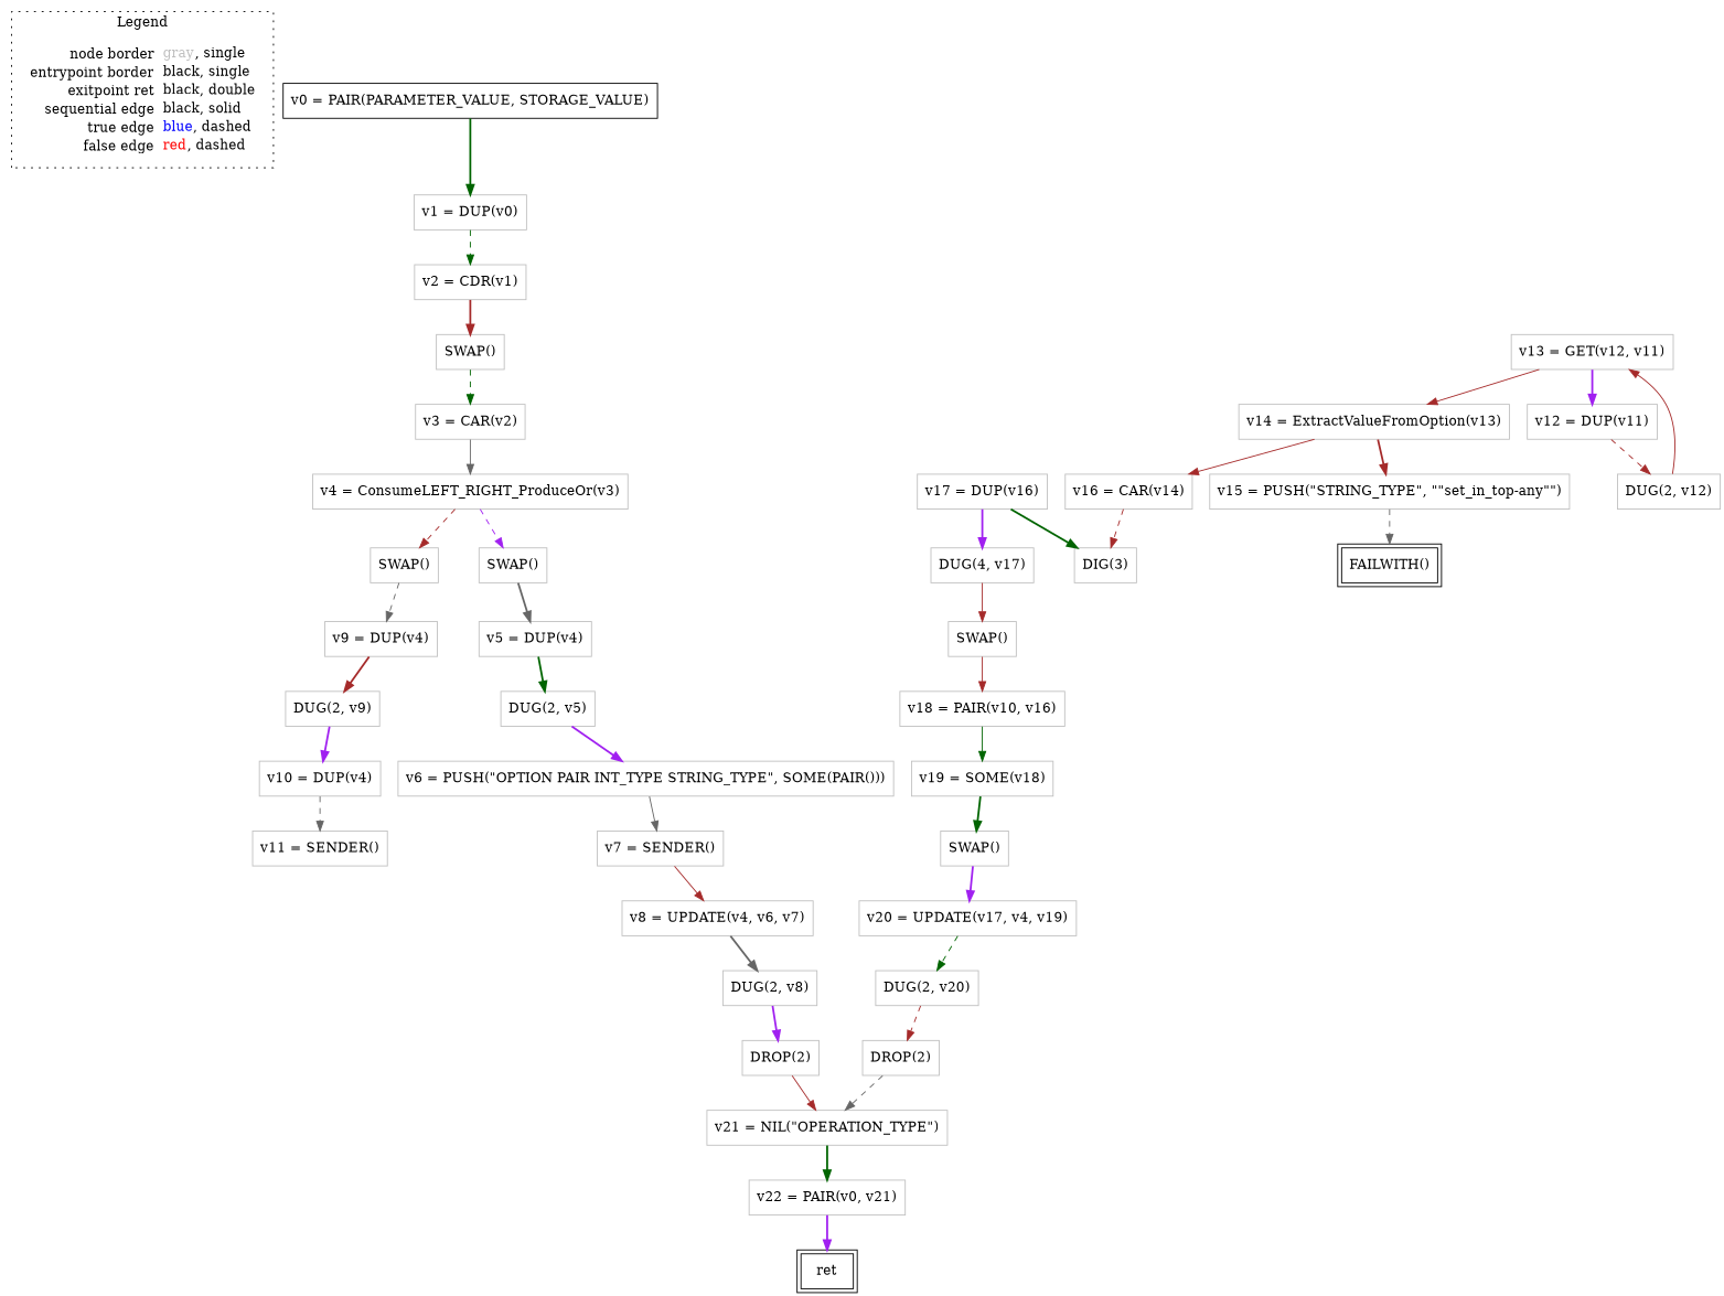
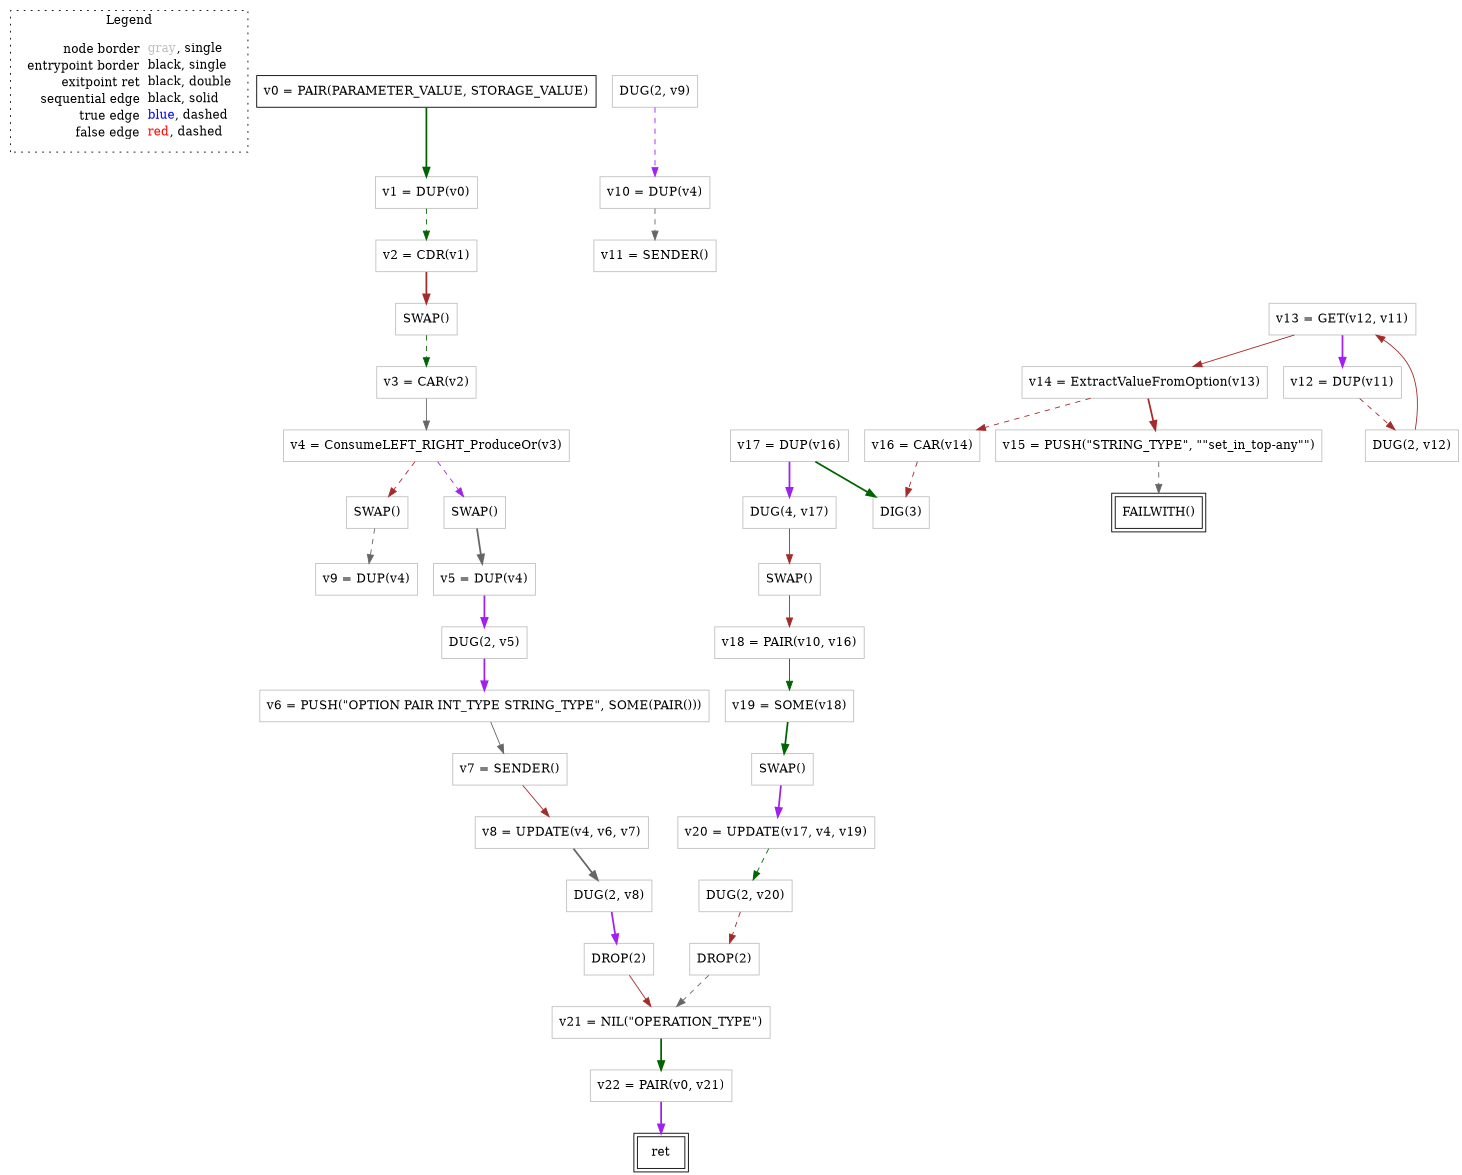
  digraph {
    node [shape=rect color=gray]
    edge [color=brown style=bold]
    n1 [label=<<table border="0" cellpadding="2" cellspacing="0" cellborder="0"><tr><td align="right">node border&nbsp;</td><td align="left"><font color="gray">gray</font>, single</td></tr><tr><td align="right">entrypoint border&nbsp;</td><td align="left"><font color="black">black</font>, single</td></tr><tr><td align="right">exitpoint ret&nbsp;</td><td align="left"><font color="black">black</font>, double</td></tr><tr><td align="right">sequential edge&nbsp;</td><td align="left"><font color="black">black</font>, solid</td></tr><tr><td align="right">true edge&nbsp;</td><td align="left"><font color="blue">blue</font>, dashed</td></tr><tr><td align="right">false edge&nbsp;</td><td align="left"><font color="red">red</font>, dashed</td></tr></table>> shape=plaintext color=""]
    n2 [color=black label=<v0 = PAIR(PARAMETER_VALUE, STORAGE_VALUE)>]
    n3 [label=<v1 = DUP(v0)>]
    n4 [label=<v2 = CDR(v1)>]
    n5 [label=<SWAP()>]
    n6 [label=<v3 = CAR(v2)>]
    n7 [label=<v4 = ConsumeLEFT_RIGHT_ProduceOr(v3)>]
    n8 [label=<v13 = GET(v12, v11)>]
    n9 [label=<v14 = ExtractValueFromOption(v13)>]
    n10 [label=<v12 = DUP(v11)>]
    n11 [label=<v15 = PUSH(&quot;STRING_TYPE&quot;, &quot;&quot;set_in_top-any&quot;&quot;)>]
    n12 [label=<v16 = CAR(v14)>]
    n13 [label=<SWAP()>]
    n14 [label=<v18 = PAIR(v10, v16)>]
    n15 [label=<v19 = SOME(v18)>]
    n16 [label=<SWAP()>]
    n17 [label=<SWAP()>]
    n18 [label=<v9 = DUP(v4)>]
    n19 [label=<v5 = DUP(v4)>]
    n20 [label=<v7 = SENDER()>]
    n21 [label=<v8 = UPDATE(v4, v6, v7)>]
    n22 [label=<DUG(2, v8)>]
    n23 [label=<SWAP()>]
    n24 [color=black label=<FAILWITH()> peripheries=2]
    n25 [color=black label=<ret> peripheries=2]
    n26 [label=<DUG(2, v9)>]
    n27 [label=<v10 = DUP(v4)>]
    n28 [label=<v11 = SENDER()>]
    n29 [label=<DUG(4, v17)>]
    n30 [label=<v6 = PUSH(&quot;OPTION PAIR INT_TYPE STRING_TYPE&quot;, SOME(PAIR()))>]
    n31 [label=<v17 = DUP(v16)>]
    n32 [label=<DIG(3)>]
    n33 [label=<DROP(2)>]
    n34 [label=<v21 = NIL(&quot;OPERATION_TYPE&quot;)>]
    n35 [label=<v22 = PAIR(v0, v21)>]
    n36 [label=<v20 = UPDATE(v17, v4, v19)>]
    n37 [label=<DUG(2, v20)>]
    n38 [label=<DUG(2, v12)>]
    n39 [label=<DROP(2)>]
    n40 [label=<DUG(2, v5)>]
    subgraph cluster_1 {
      label=Legend
      style=dotted
      n1
    }
    n2 -> n3 [color=darkgreen]
    n3 -> n4 [color=darkgreen style=dashed]
    n4 -> n5
    n5 -> n6 [color=darkgreen style=dashed]
    n6 -> n7 [color=gray40 style=solid]
    n7 -> n16 [style=dashed]
    n7 -> n17 [color=purple style=dashed]
    n8 -> n9 [style=solid]
    n8 -> n10 [color=purple]
    n9 -> n11
-   n9 -> n12 [style=solid]
+   n9 -> n12 [style=dashed]
    n10 -> n38 [style=dashed]
    n11 -> n24 [color=gray40 style=dashed]
    n12 -> n32 [style=dashed]
    n13 -> n14 [style=solid]
    n14 -> n15 [color=darkgreen style=solid]
    n15 -> n23 [color=darkgreen]
    n16 -> n18 [color=gray40 style=dashed]
    n17 -> n19 [color=gray40]
-   n18 -> n26
-   n19 -> n40 [color=darkgreen]
+   n19 -> n40 [color=purple]
    n20 -> n21 [style=solid]
    n21 -> n22 [color=gray40]
    n22 -> n33 [color=purple]
    n23 -> n36 [color=purple]
-   n26 -> n27 [color=purple]
+   n26 -> n27 [color=purple style=dashed]
    n27 -> n28 [color=gray40 style=dashed]
    n29 -> n13 [style=solid]
    n30 -> n20 [color=gray40 style=solid]
    n31 -> n29 [color=purple]
    n31 -> n32 [color=darkgreen]
    n33 -> n34 [style=solid]
    n34 -> n35 [color=darkgreen]
    n35 -> n25 [color=purple]
    n36 -> n37 [color=darkgreen style=dashed]
    n37 -> n39 [style=dashed]
    n38 -> n8 [style=solid]
    n39 -> n34 [color=gray40 style=dashed]
    n40 -> n30 [color=purple]
  }
